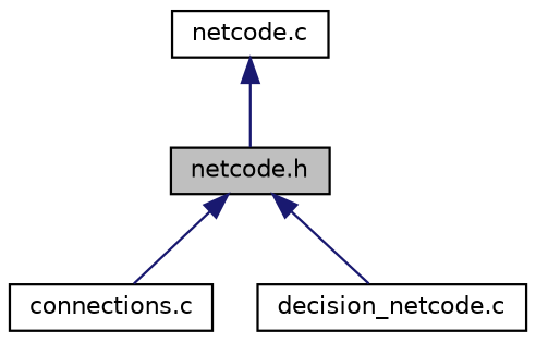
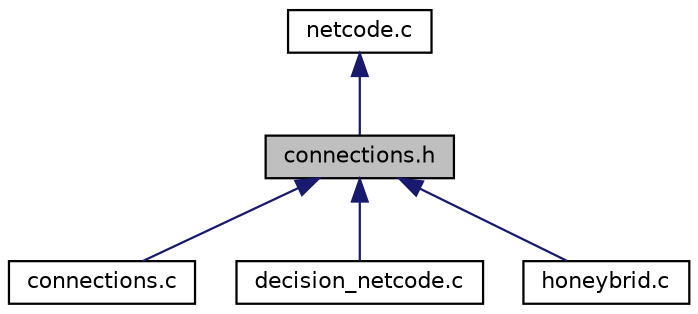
  digraph {
    node [color=black fillcolor=white fontname=Helvetica fontsize=10 shape=record style=filled]
    edge [color=midnightblue dir=back fontname=Helvetica fontsize=10 labelfontname=Helvetica labelfontsize=10 style=solid]
-   n1 [fillcolor=grey75 fontcolor=black height=0.2 label="netcode.h" width=0.4]
+   n1 [fillcolor=grey75 fontcolor=black height=0.2 label="connections.h" width=0.4]
    n2 [height=0.2 label="connections.c" width=0.4]
    n3 [height=0.2 label="decision_netcode.c" width=0.4]
+   n4 [height=0.2 label="honeybrid.c" width=0.4]
    n5 [height=0.2 label="netcode.c" width=0.4]
    n1 -> n2
    n1 -> n3
+   n1 -> n4
    n5 -> n1
  }
